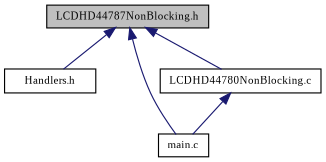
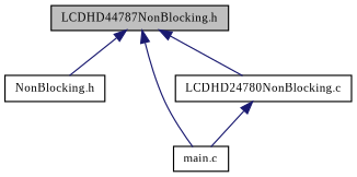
  digraph {
    fontname="Liberation Serif"
    node [color=black fillcolor=white fontname="Liberation Serif" fontsize=10 shape=record style=filled]
    edge [color=midnightblue dir=back fontname="Liberation Serif" fontsize=10 labelfontname=Helvetica labelfontsize=10 style=solid]
    n1 [fillcolor=grey75 fontcolor=black height=0.2 label="LCDHD44787NonBlocking.h" width=0.4]
-   n2 [height=0.2 label="Handlers.h" width=0.4]
+   n2 [height=0.2 label="NonBlocking.h" width=0.4]
    n3 [height=0.2 label="main.c" width=0.4]
-   n4 [height=0.2 label="LCDHD44780NonBlocking.c" width=0.4]
+   n4 [height=0.2 label="LCDHD24780NonBlocking.c" width=0.4]
    n1 -> n2
    n1 -> n3
    n1 -> n4
    n4 -> n3
  }
